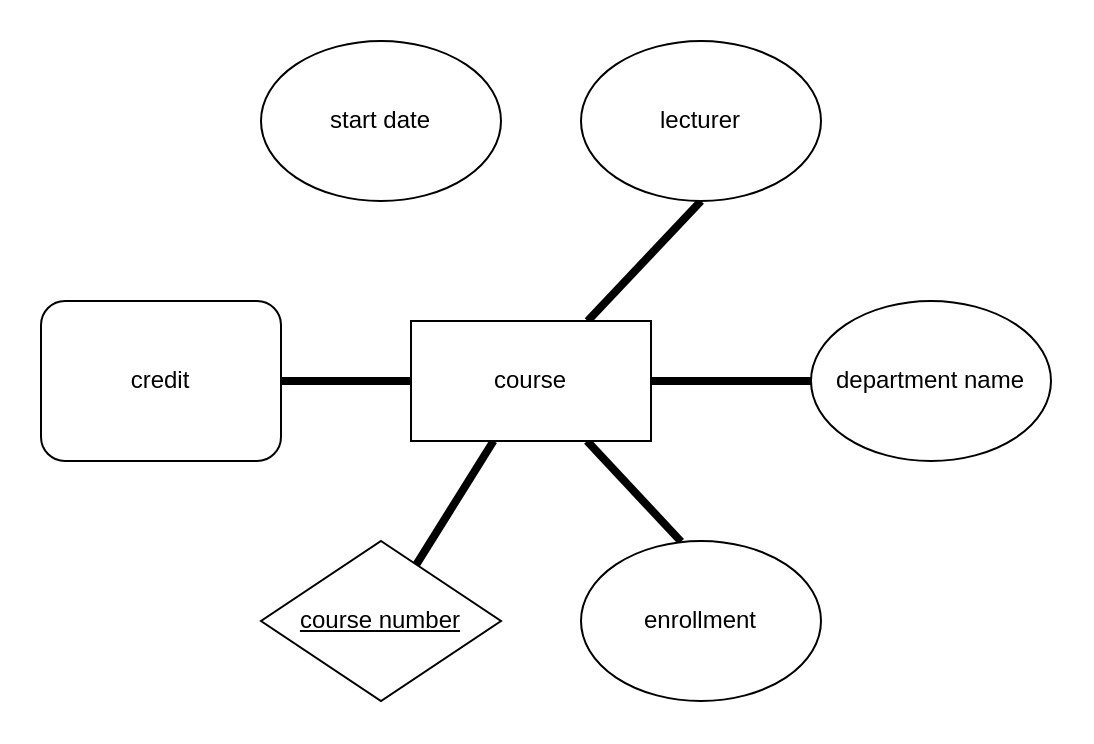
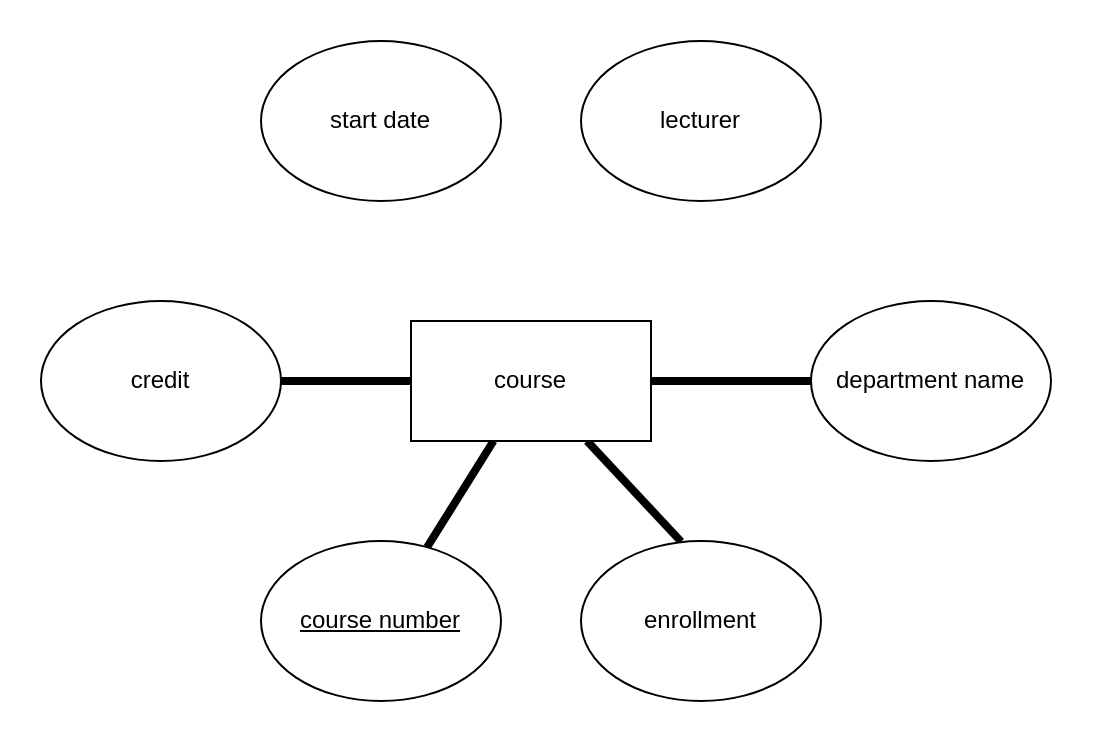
  <mxCell id="0" />
  <mxCell id="1" parent="0" />
- <mxCell id="2" style="html=1;entryX=0.5;entryY=1;entryDx=0;entryDy=0;strokeWidth=4;endArrow=none;endFill=0;" edge="1" parent="1" source="7" target="12"><mxGeometry relative="1" as="geometry" /></mxCell>
  <mxCell id="3" style="edgeStyle=orthogonalEdgeStyle;curved=1;html=1;entryX=0.167;entryY=0.5;entryDx=0;entryDy=0;entryPerimeter=0;strokeWidth=4;endArrow=none;endFill=0;" edge="1" parent="1" source="7" target="8"><mxGeometry relative="1" as="geometry" /></mxCell>
  <mxCell id="4" style="html=1;entryX=0.417;entryY=0.004;entryDx=0;entryDy=0;entryPerimeter=0;strokeWidth=4;endArrow=none;endFill=0;" edge="1" parent="1" source="7" target="11"><mxGeometry relative="1" as="geometry" /></mxCell>
  <mxCell id="5" style="html=1;strokeWidth=4;endArrow=none;endFill=0;" edge="1" parent="1" source="7" target="9"><mxGeometry relative="1" as="geometry" /></mxCell>
  <mxCell id="6" style="edgeStyle=orthogonalEdgeStyle;curved=1;html=1;entryX=1;entryY=0.5;entryDx=0;entryDy=0;strokeWidth=4;endArrow=none;endFill=0;" edge="1" parent="1" source="7" target="13"><mxGeometry relative="1" as="geometry" /></mxCell>
  <mxCell id="7" value="course" style="rounded=0;whiteSpace=wrap;html=1;" vertex="1" parent="1"><mxGeometry x="205" y="160" width="120" height="60" as="geometry" /></mxCell>
  <mxCell id="8" value="department name" style="ellipse;whiteSpace=wrap;html=1;" vertex="1" parent="1"><mxGeometry x="405" y="150" width="120" height="80" as="geometry" /></mxCell>
- <mxCell id="9" value="course number" style="rhombus;whiteSpace=wrap;html=1;fontStyle=4;" vertex="1" parent="1"><mxGeometry x="130" y="270" width="120" height="80" as="geometry" /></mxCell>
+ <mxCell id="9" value="course number" style="ellipse;whiteSpace=wrap;html=1;fontStyle=4" vertex="1" parent="1"><mxGeometry x="130" y="270" width="120" height="80" as="geometry" /></mxCell>
  <mxCell id="10" value="start date" style="ellipse;whiteSpace=wrap;html=1;" vertex="1" parent="1"><mxGeometry x="130" y="20" width="120" height="80" as="geometry" /></mxCell>
  <mxCell id="11" value="enrollment" style="ellipse;whiteSpace=wrap;html=1;" vertex="1" parent="1"><mxGeometry x="290" y="270" width="120" height="80" as="geometry" /></mxCell>
  <mxCell id="12" value="lecturer" style="ellipse;whiteSpace=wrap;html=1;" vertex="1" parent="1"><mxGeometry x="290" y="20" width="120" height="80" as="geometry" /></mxCell>
- <mxCell id="13" value="credit" style="whiteSpace=wrap;html=1;rounded=1;" vertex="1" parent="1"><mxGeometry x="20" y="150" width="120" height="80" as="geometry" /></mxCell>
+ <mxCell id="13" value="credit" style="ellipse;whiteSpace=wrap;html=1;" vertex="1" parent="1"><mxGeometry x="20" y="150" width="120" height="80" as="geometry" /></mxCell>
